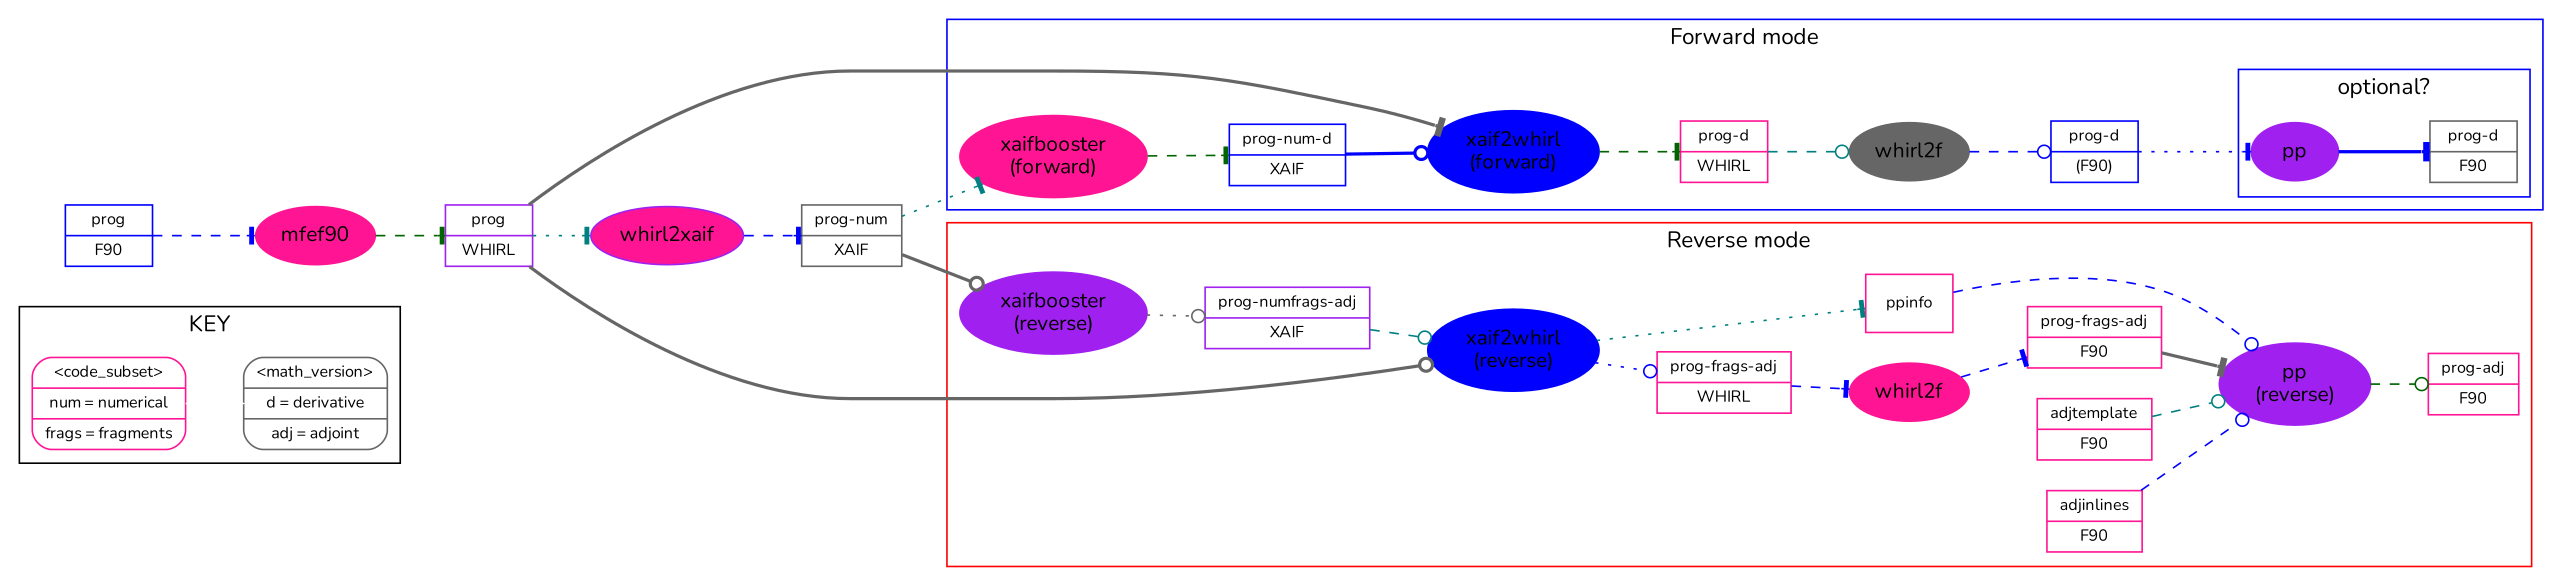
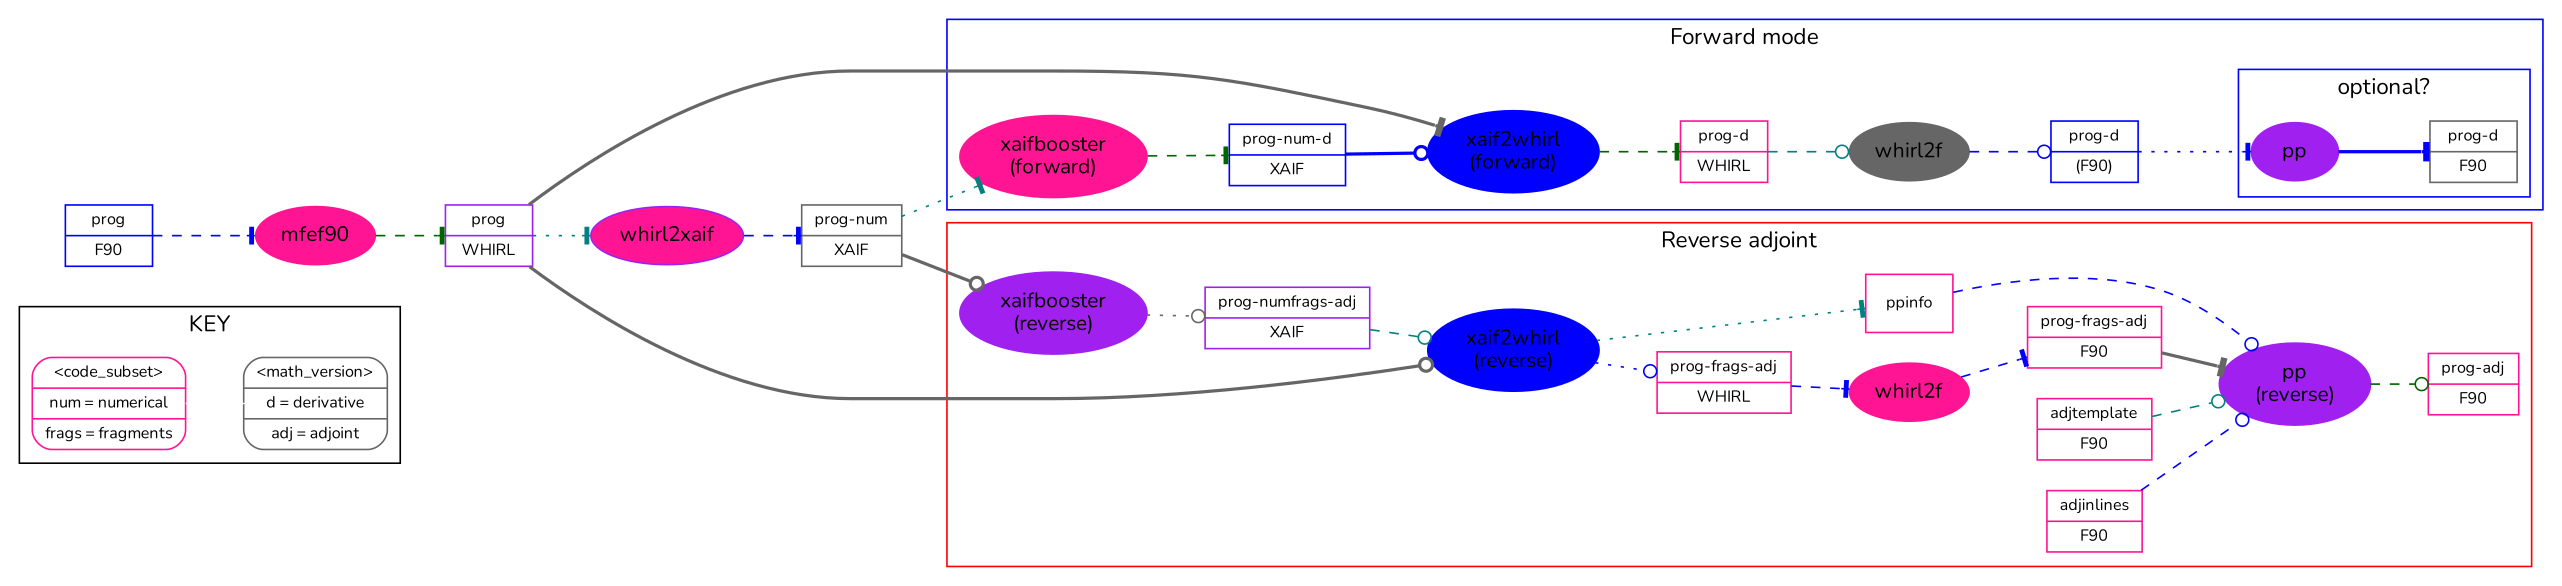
  digraph {
    fontname=Nunito
    rankdir=LR
    node [color=deeppink fontname=Nunito fontsize=10 shape=record]
    edge [color=blue fontname=Nunito arrowhead=tee style=dashed]
    n1 [label="\<code_subset\>|num = numerical|frags = fragments" shape=Mrecord]
    n2 [color=gray40 label="\<math_version\>|d = derivative|adj = adjoint" shape=Mrecord]
    n3 [color=purple fontsize=13 label=pp shape=ellipse style=filled]
    n4 [color=gray40 label="prog-d|F90"]
    n5 [color=gray40 fontsize=13 label=whirl2f shape=ellipse style=filled]
    n6 [color=blue label="prog-d|(F90)"]
    n7 [color=blue fontsize=13 label="xaif2whirl\n(forward)" shape=ellipse style=filled]
    n8 [label="prog-d|WHIRL"]
    n9 [fontsize=13 label="xaifbooster\n(forward)" shape=ellipse style=filled]
    n10 [color=blue label="prog-num-d|XAIF"]
    n11 [fontsize=13 label=whirl2f shape=ellipse style=filled]
    n12 [label="prog-frags-adj|F90"]
    n13 [color=blue fontsize=13 label="xaif2whirl\n(reverse)" shape=ellipse style=filled]
    n14 [label="prog-frags-adj|WHIRL"]
    n15 [label=ppinfo]
    n16 [color=purple fontsize=13 label="pp\n(reverse)" shape=ellipse style=filled]
    n17 [label="prog-adj|F90"]
    n18 [color=purple fontsize=13 label="xaifbooster\n(reverse)" shape=ellipse style=filled]
    n19 [color=purple label="prog-numfrags-adj|XAIF"]
    n20 [label="adjtemplate|F90"]
    n21 [label="adjinlines|F90"]
    n22 [fontsize=13 label=mfef90 shape=ellipse style=filled]
    n23 [color=purple label="prog|WHIRL"]
    n24 [color=purple fillcolor=deeppink fontsize=13 label=whirl2xaif shape=ellipse style=filled]
    n25 [color=gray40 label="prog-num|XAIF"]
    n26 [color=blue label="prog|F90"]
    subgraph cluster_1 {
      label=KEY
      n1
      n2
    }
    subgraph cluster_2 {
      color=blue
      label="Forward mode"
      n5
      n6
      n7
      n8
      n9
      n10
      subgraph cluster_3 {
        color=blue
        label="optional?"
        n3
        n4
      }
    }
    subgraph cluster_4 {
      color=red
-     label="Reverse mode"
+     label="Reverse adjoint"
      n11
      n12
      n13
      n14
      n15
      n16
      n17
      n18
      n19
      n20
      n21
    }
    n1 -> n2 [color=white arrowhead="" style=""]
    n3 -> n4 [style=bold]
    n5 -> n6 [arrowhead=odot]
    n6 -> n3 [style=dotted]
    n7 -> n8 [color=darkgreen]
    n8 -> n5 [arrowhead=odot color=teal]
    n9 -> n10 [color=darkgreen]
    n10 -> n7 [arrowhead=odot style=bold]
    n11 -> n12
    n12 -> n16 [color=gray40 style=bold]
    n13 -> n14 [arrowhead=odot style=dotted]
    n13 -> n15 [color=teal style=dotted]
    n14 -> n11
    n15 -> n16 [arrowhead=odot]
    n16 -> n17 [arrowhead=odot color=darkgreen]
    n18 -> n19 [arrowhead=odot color=gray40 style=dotted]
    n19 -> n13 [arrowhead=odot color=teal]
    n20 -> n16 [arrowhead=odot color=teal]
    n21 -> n16 [arrowhead=odot]
    n22 -> n23 [color=darkgreen]
    n23 -> n7 [color=gray40 style=bold]
    n23 -> n13 [arrowhead=odot color=gray40 style=bold]
    n23 -> n24 [color=teal style=dotted]
    n24 -> n25
    n25 -> n9 [color=teal style=dotted]
    n25 -> n18 [arrowhead=odot color=gray40 style=bold]
    n26 -> n22
  }
